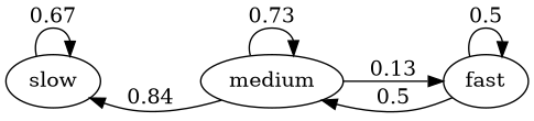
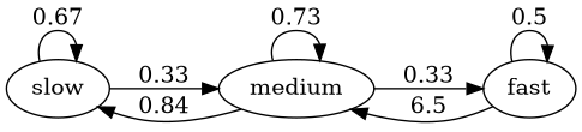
  digraph {
    rankdir=LR
    slow
    medium
    fast
    slow -> slow [label=0.67]
+   slow -> medium [label=0.33]
    medium -> slow [label=0.84]
    medium -> medium [label=0.73]
-   medium -> fast [label=0.13]
-   fast -> medium [label=0.5]
+   medium -> fast [label=0.33]
+   fast -> medium [label=6.5]
    fast -> fast [label=0.5]
  }
